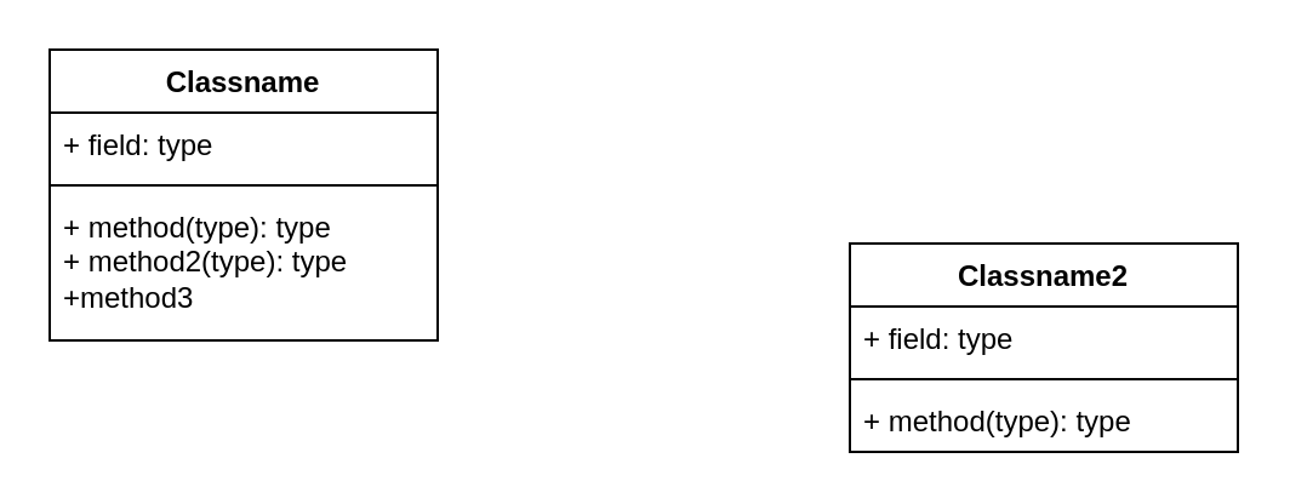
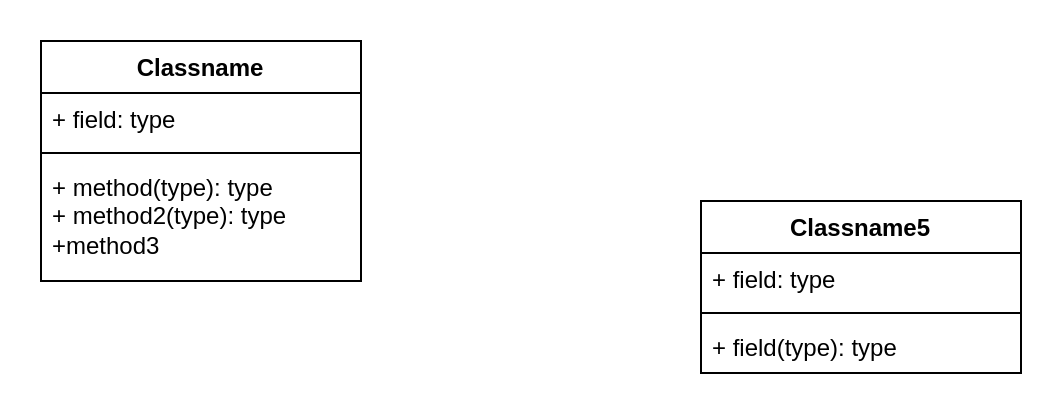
  <mxCell id="0" />
  <mxCell id="1" parent="0" />
  <mxCell id="2" value="Classname" style="swimlane;fontStyle=1;align=center;verticalAlign=top;childLayout=stackLayout;horizontal=1;startSize=26;horizontalStack=0;resizeParent=1;resizeParentMax=0;resizeLast=0;collapsible=1;marginBottom=0;whiteSpace=wrap;html=1;" vertex="1" parent="1"><mxGeometry x="20" y="20" width="160" height="120" as="geometry"><mxRectangle x="180" y="120" width="100" height="30" as="alternateBounds" /></mxGeometry></mxCell>
  <mxCell id="3" value="+ field: type" style="text;strokeColor=none;fillColor=none;align=left;verticalAlign=top;spacingLeft=4;spacingRight=4;overflow=hidden;rotatable=0;points=[[0,0.5],[1,0.5]];portConstraint=eastwest;whiteSpace=wrap;html=1;" vertex="1" parent="2"><mxGeometry y="26" width="160" height="26" as="geometry" /></mxCell>
  <mxCell id="4" value="" style="line;strokeWidth=1;fillColor=none;align=left;verticalAlign=middle;spacingTop=-1;spacingLeft=3;spacingRight=3;rotatable=0;labelPosition=right;points=[];portConstraint=eastwest;strokeColor=inherit;" vertex="1" parent="2"><mxGeometry y="52" width="160" height="8" as="geometry" /></mxCell>
  <mxCell id="5" value="+ method(type): type&lt;div&gt;+ method2(type): type&lt;/div&gt;&lt;div&gt;+method3&lt;/div&gt;" style="text;strokeColor=none;fillColor=none;align=left;verticalAlign=top;spacingLeft=4;spacingRight=4;overflow=hidden;rotatable=0;points=[[0,0.5],[1,0.5]];portConstraint=eastwest;whiteSpace=wrap;html=1;" vertex="1" parent="2"><mxGeometry y="60" width="160" height="60" as="geometry" /></mxCell>
- <mxCell id="6" value="Classname2" style="swimlane;fontStyle=1;align=center;verticalAlign=top;childLayout=stackLayout;horizontal=1;startSize=26;horizontalStack=0;resizeParent=1;resizeParentMax=0;resizeLast=0;collapsible=1;marginBottom=0;whiteSpace=wrap;html=1;" vertex="1" parent="1"><mxGeometry x="350" y="100" width="160" height="86" as="geometry" /></mxCell>
+ <mxCell id="6" value="Classname5" style="swimlane;fontStyle=1;align=center;verticalAlign=top;childLayout=stackLayout;horizontal=1;startSize=26;horizontalStack=0;resizeParent=1;resizeParentMax=0;resizeLast=0;collapsible=1;marginBottom=0;whiteSpace=wrap;html=1;" vertex="1" parent="1"><mxGeometry x="350" y="100" width="160" height="86" as="geometry" /></mxCell>
  <mxCell id="7" value="+ field: type" style="text;strokeColor=none;fillColor=none;align=left;verticalAlign=top;spacingLeft=4;spacingRight=4;overflow=hidden;rotatable=0;points=[[0,0.5],[1,0.5]];portConstraint=eastwest;whiteSpace=wrap;html=1;" vertex="1" parent="6"><mxGeometry y="26" width="160" height="26" as="geometry" /></mxCell>
  <mxCell id="8" value="" style="line;strokeWidth=1;fillColor=none;align=left;verticalAlign=middle;spacingTop=-1;spacingLeft=3;spacingRight=3;rotatable=0;labelPosition=right;points=[];portConstraint=eastwest;strokeColor=inherit;" vertex="1" parent="6"><mxGeometry y="52" width="160" height="8" as="geometry" /></mxCell>
- <mxCell id="9" value="+ method(type): type" style="text;strokeColor=none;fillColor=none;align=left;verticalAlign=top;spacingLeft=4;spacingRight=4;overflow=hidden;rotatable=0;points=[[0,0.5],[1,0.5]];portConstraint=eastwest;whiteSpace=wrap;html=1;" vertex="1" parent="6"><mxGeometry y="60" width="160" height="26" as="geometry" /></mxCell>
+ <mxCell id="9" value="+ field(type): type" style="text;strokeColor=none;fillColor=none;align=left;verticalAlign=top;spacingLeft=4;spacingRight=4;overflow=hidden;rotatable=0;points=[[0,0.5],[1,0.5]];portConstraint=eastwest;whiteSpace=wrap;html=1;" vertex="1" parent="6"><mxGeometry y="60" width="160" height="26" as="geometry" /></mxCell>
